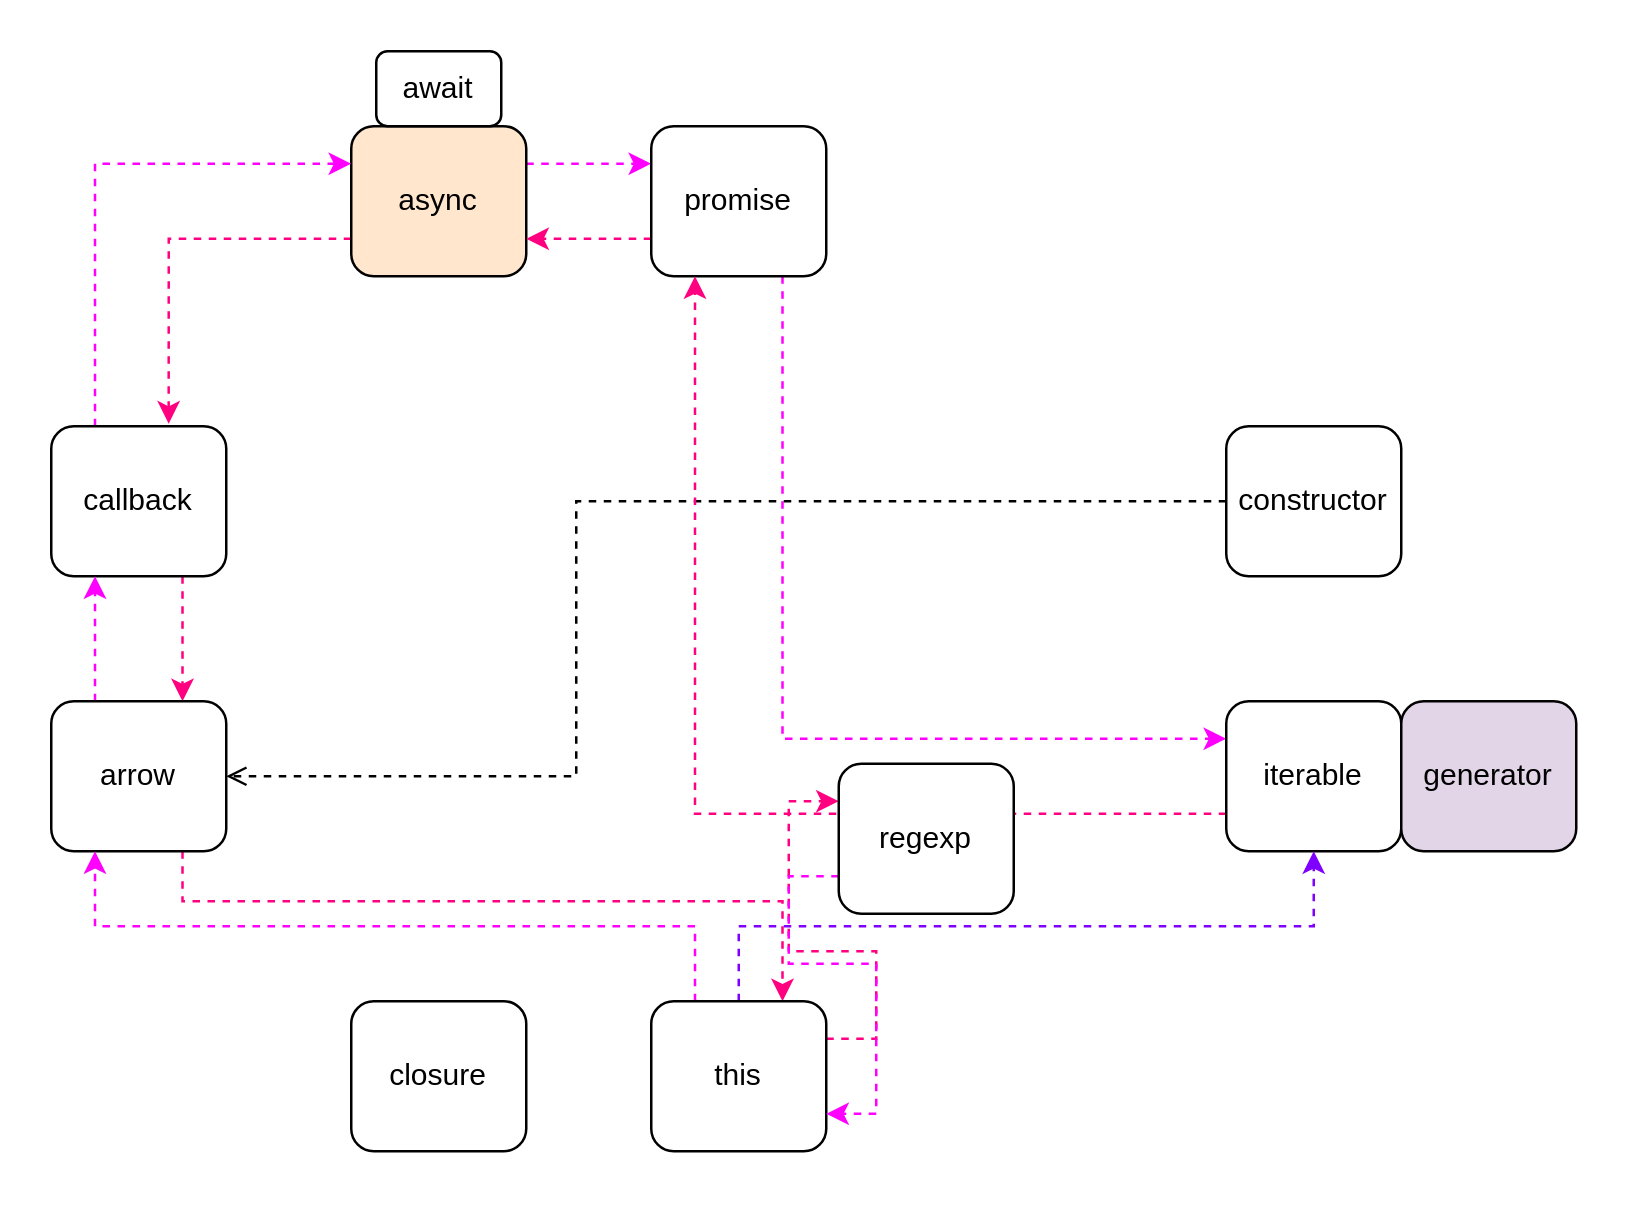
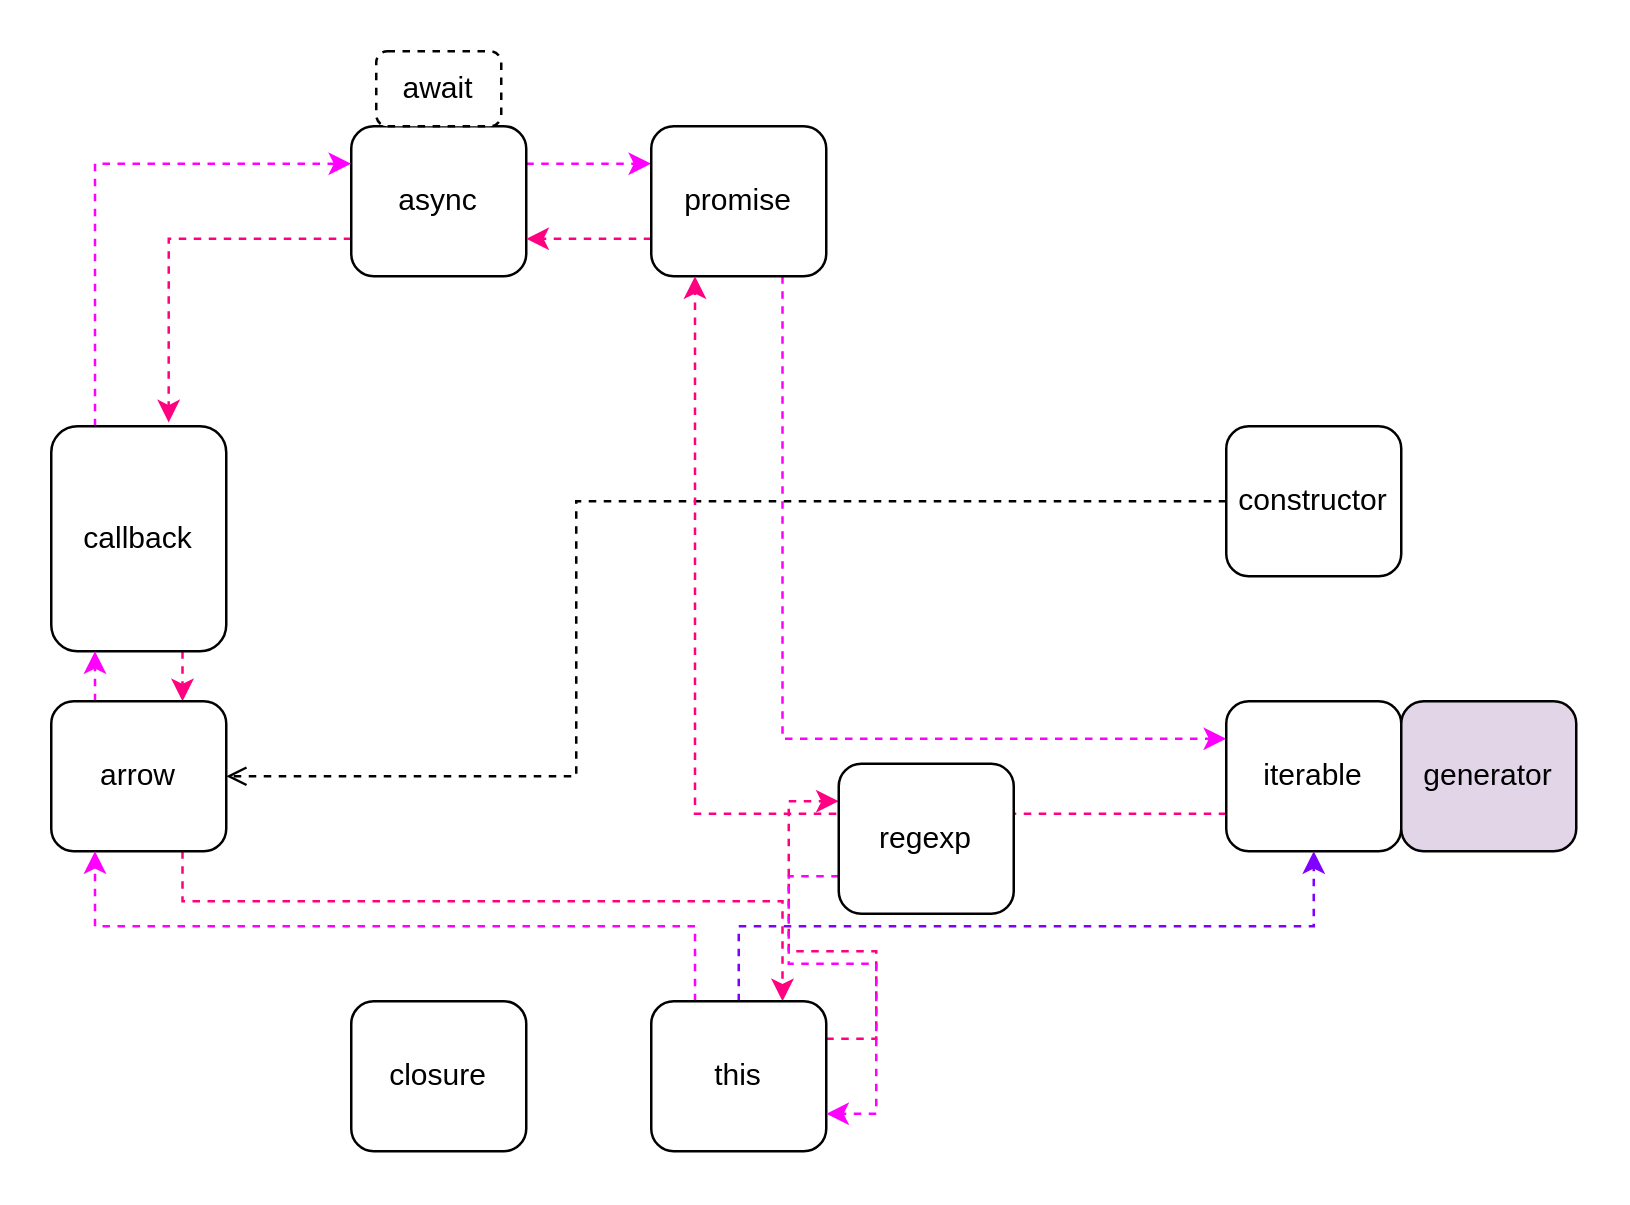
  <mxCell id="0" />
  <mxCell id="1" parent="0" />
  <mxCell id="2" style="edgeStyle=orthogonalEdgeStyle;rounded=0;orthogonalLoop=1;jettySize=auto;html=1;exitX=1;exitY=0.25;exitDx=0;exitDy=0;entryX=0;entryY=0.25;entryDx=0;entryDy=0;dashed=1;strokeColor=#FF00FF;fontColor=#FF00FF;" edge="1" parent="1" source="4" target="7"><mxGeometry relative="1" as="geometry" /></mxCell>
  <mxCell id="3" style="edgeStyle=orthogonalEdgeStyle;rounded=0;orthogonalLoop=1;jettySize=auto;html=1;exitX=0;exitY=0.75;exitDx=0;exitDy=0;entryX=0.671;entryY=-0.017;entryDx=0;entryDy=0;entryPerimeter=0;dashed=1;fontColor=#FF0080;strokeColor=#FF0080;" edge="1" parent="1" source="4" target="11"><mxGeometry relative="1" as="geometry"><Array as="points"><mxPoint x="67" y="95" /></Array></mxGeometry></mxCell>
- <mxCell id="4" value="async" style="rounded=1;whiteSpace=wrap;html=1;fillColor=#ffe6cc;" vertex="1" parent="1"><mxGeometry x="140" y="50" width="70" height="60" as="geometry" /></mxCell>
+ <mxCell id="4" value="async" style="rounded=1;whiteSpace=wrap;html=1;" vertex="1" parent="1"><mxGeometry x="140" y="50" width="70" height="60" as="geometry" /></mxCell>
  <mxCell id="5" style="edgeStyle=orthogonalEdgeStyle;rounded=0;orthogonalLoop=1;jettySize=auto;html=1;exitX=0;exitY=0.75;exitDx=0;exitDy=0;entryX=1;entryY=0.75;entryDx=0;entryDy=0;dashed=1;fontColor=#FF0080;strokeColor=#FF0080;" edge="1" parent="1" source="7" target="4"><mxGeometry relative="1" as="geometry" /></mxCell>
  <mxCell id="6" style="edgeStyle=orthogonalEdgeStyle;rounded=0;orthogonalLoop=1;jettySize=auto;html=1;exitX=0.75;exitY=1;exitDx=0;exitDy=0;entryX=0;entryY=0.25;entryDx=0;entryDy=0;dashed=1;strokeColor=#FF00FF;fontColor=#CC00CC;" edge="1" parent="1" source="7" target="18"><mxGeometry relative="1" as="geometry" /></mxCell>
  <mxCell id="7" value="promise&lt;span style=&quot;color: rgba(0 , 0 , 0 , 0) ; font-family: monospace ; font-size: 0px ; white-space: nowrap&quot;&gt;%3CmxGraphModel%3E%3Croot%3E%3CmxCell%20id%3D%220%22%2F%3E%3CmxCell%20id%3D%221%22%20parent%3D%220%22%2F%3E%3CmxCell%20id%3D%222%22%20value%3D%22async%22%20style%3D%22rounded%3D1%3BwhiteSpace%3Dwrap%3Bhtml%3D1%3B%22%20vertex%3D%221%22%20parent%3D%221%22%3E%3CmxGeometry%20x%3D%22200%22%20y%3D%22100%22%20width%3D%2270%22%20height%3D%2260%22%20as%3D%22geometry%22%2F%3E%3C%2FmxCell%3E%3C%2Froot%3E%3C%2FmxGraphModel%3E&lt;/span&gt;" style="rounded=1;whiteSpace=wrap;html=1;" vertex="1" parent="1"><mxGeometry x="260" y="50" width="70" height="60" as="geometry" /></mxCell>
- <mxCell id="8" value="await" style="rounded=1;whiteSpace=wrap;html=1;" vertex="1" parent="1"><mxGeometry x="150" y="20" width="50" height="30" as="geometry" /></mxCell>
+ <mxCell id="8" value="await" style="rounded=1;whiteSpace=wrap;html=1;dashed=1;" vertex="1" parent="1"><mxGeometry x="150" y="20" width="50" height="30" as="geometry" /></mxCell>
  <mxCell id="9" style="edgeStyle=orthogonalEdgeStyle;rounded=0;orthogonalLoop=1;jettySize=auto;html=1;exitX=0.25;exitY=0;exitDx=0;exitDy=0;entryX=0;entryY=0.25;entryDx=0;entryDy=0;dashed=1;strokeColor=#FF00FF;fontColor=#FF00FF;" edge="1" parent="1" source="11" target="4"><mxGeometry relative="1" as="geometry" /></mxCell>
  <mxCell id="10" style="edgeStyle=orthogonalEdgeStyle;rounded=0;orthogonalLoop=1;jettySize=auto;html=1;exitX=0.75;exitY=1;exitDx=0;exitDy=0;entryX=0.75;entryY=0;entryDx=0;entryDy=0;dashed=1;fontColor=#FF0080;strokeColor=#FF0080;" edge="1" parent="1" source="11" target="14"><mxGeometry relative="1" as="geometry" /></mxCell>
- <mxCell id="11" value="callback" style="rounded=1;whiteSpace=wrap;html=1;" vertex="1" parent="1"><mxGeometry x="20" y="170" width="70" height="60" as="geometry" /></mxCell>
+ <mxCell id="11" value="callback" style="rounded=1;whiteSpace=wrap;html=1;" vertex="1" parent="1"><mxGeometry x="20" y="170" width="70" height="90" as="geometry" /></mxCell>
  <mxCell id="12" style="edgeStyle=orthogonalEdgeStyle;rounded=0;orthogonalLoop=1;jettySize=auto;html=1;exitX=0.25;exitY=0;exitDx=0;exitDy=0;entryX=0.25;entryY=1;entryDx=0;entryDy=0;dashed=1;strokeColor=#FF00FF;fontColor=#FF00FF;" edge="1" parent="1" source="14" target="11"><mxGeometry relative="1" as="geometry" /></mxCell>
  <mxCell id="13" style="edgeStyle=orthogonalEdgeStyle;rounded=0;orthogonalLoop=1;jettySize=auto;html=1;exitX=0.75;exitY=1;exitDx=0;exitDy=0;entryX=0.75;entryY=0;entryDx=0;entryDy=0;dashed=1;fontColor=#FF0080;strokeColor=#FF0080;" edge="1" parent="1" source="14" target="23"><mxGeometry relative="1" as="geometry"><Array as="points"><mxPoint x="73" y="360" /><mxPoint x="313" y="360" /></Array></mxGeometry></mxCell>
  <mxCell id="14" value="arrow" style="rounded=1;whiteSpace=wrap;html=1;" vertex="1" parent="1"><mxGeometry x="20" y="280" width="70" height="60" as="geometry" /></mxCell>
  <mxCell id="15" style="edgeStyle=orthogonalEdgeStyle;rounded=0;orthogonalLoop=1;jettySize=auto;html=1;exitX=0;exitY=0.5;exitDx=0;exitDy=0;entryX=1;entryY=0.5;entryDx=0;entryDy=0;dashed=1;endArrow=open;" edge="1" parent="1" source="16" target="14"><mxGeometry relative="1" as="geometry"><Array as="points"><mxPoint x="230" y="200" /><mxPoint x="230" y="310" /></Array></mxGeometry></mxCell>
  <mxCell id="16" value="constructor" style="rounded=1;whiteSpace=wrap;html=1;" vertex="1" parent="1"><mxGeometry x="490" y="170" width="70" height="60" as="geometry" /></mxCell>
  <mxCell id="17" style="edgeStyle=orthogonalEdgeStyle;rounded=0;orthogonalLoop=1;jettySize=auto;html=1;exitX=0;exitY=0.75;exitDx=0;exitDy=0;entryX=0.25;entryY=1;entryDx=0;entryDy=0;dashed=1;strokeColor=#FF0080;fontColor=#FF0080;" edge="1" parent="1" source="18" target="7"><mxGeometry relative="1" as="geometry" /></mxCell>
  <mxCell id="18" value="iterable" style="rounded=1;whiteSpace=wrap;html=1;" vertex="1" parent="1"><mxGeometry x="490" y="280" width="70" height="60" as="geometry" /></mxCell>
  <mxCell id="19" value="closure" style="rounded=1;whiteSpace=wrap;html=1;" vertex="1" parent="1"><mxGeometry x="140" y="400" width="70" height="60" as="geometry" /></mxCell>
  <mxCell id="20" style="edgeStyle=orthogonalEdgeStyle;rounded=0;orthogonalLoop=1;jettySize=auto;html=1;exitX=0.25;exitY=0;exitDx=0;exitDy=0;entryX=0.25;entryY=1;entryDx=0;entryDy=0;dashed=1;strokeColor=#FF00FF;fontColor=#FF00FF;" edge="1" parent="1" source="23" target="14"><mxGeometry relative="1" as="geometry" /></mxCell>
  <mxCell id="21" style="edgeStyle=orthogonalEdgeStyle;rounded=0;orthogonalLoop=1;jettySize=auto;html=1;exitX=1;exitY=0.25;exitDx=0;exitDy=0;entryX=0;entryY=0.25;entryDx=0;entryDy=0;dashed=1;strokeColor=#FF0080;fontColor=#FF0080;" edge="1" parent="1" source="23" target="25"><mxGeometry relative="1" as="geometry" /></mxCell>
  <mxCell id="22" style="edgeStyle=orthogonalEdgeStyle;rounded=0;orthogonalLoop=1;jettySize=auto;html=1;exitX=0.5;exitY=0;exitDx=0;exitDy=0;dashed=1;strokeColor=#7F00FF;fontColor=#7F00FF;" edge="1" parent="1" source="23" target="18"><mxGeometry relative="1" as="geometry" /></mxCell>
  <mxCell id="23" value="this" style="rounded=1;whiteSpace=wrap;html=1;" vertex="1" parent="1"><mxGeometry x="260" y="400" width="70" height="60" as="geometry" /></mxCell>
  <mxCell id="24" style="edgeStyle=orthogonalEdgeStyle;rounded=0;orthogonalLoop=1;jettySize=auto;html=1;exitX=0;exitY=0.75;exitDx=0;exitDy=0;entryX=1;entryY=0.75;entryDx=0;entryDy=0;dashed=1;strokeColor=#FF00FF;fontColor=#CC00CC;" edge="1" parent="1" source="25" target="23"><mxGeometry relative="1" as="geometry" /></mxCell>
  <mxCell id="25" value="regexp" style="rounded=1;whiteSpace=wrap;html=1;" vertex="1" parent="1"><mxGeometry x="335" y="305" width="70" height="60" as="geometry" /></mxCell>
  <mxCell id="26" value="generator" style="rounded=1;whiteSpace=wrap;html=1;fillColor=#e1d5e7;" vertex="1" parent="1"><mxGeometry x="560" y="280" width="70" height="60" as="geometry" /></mxCell>
